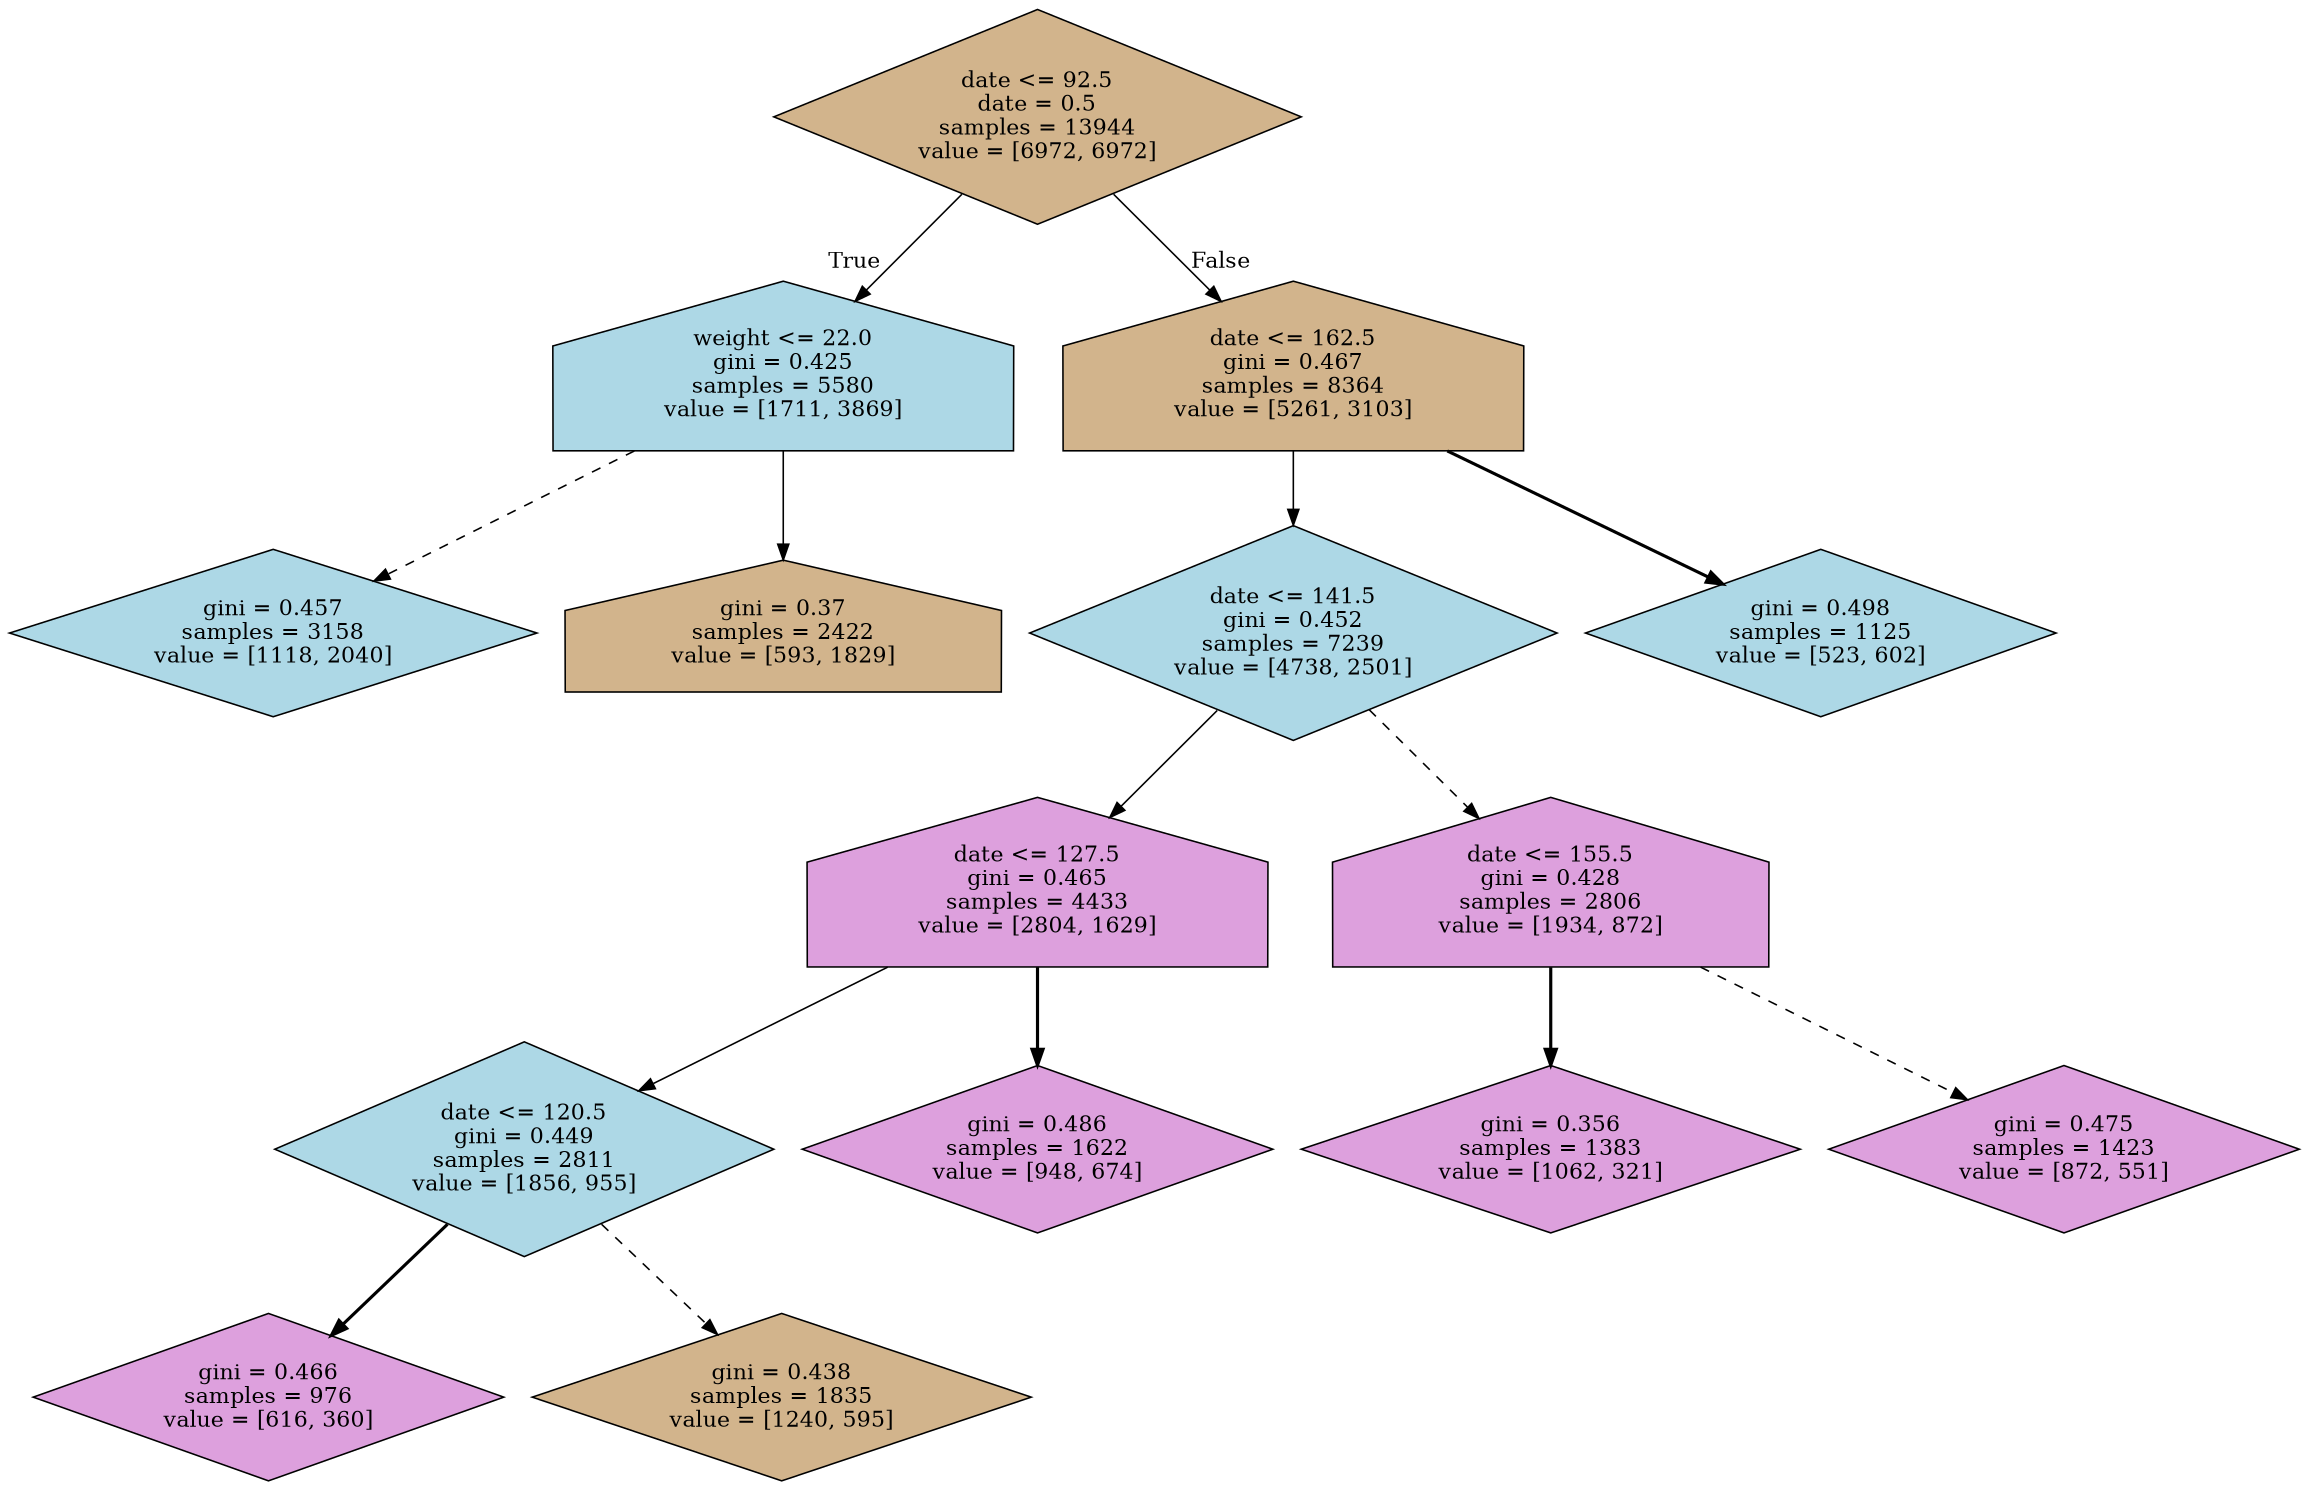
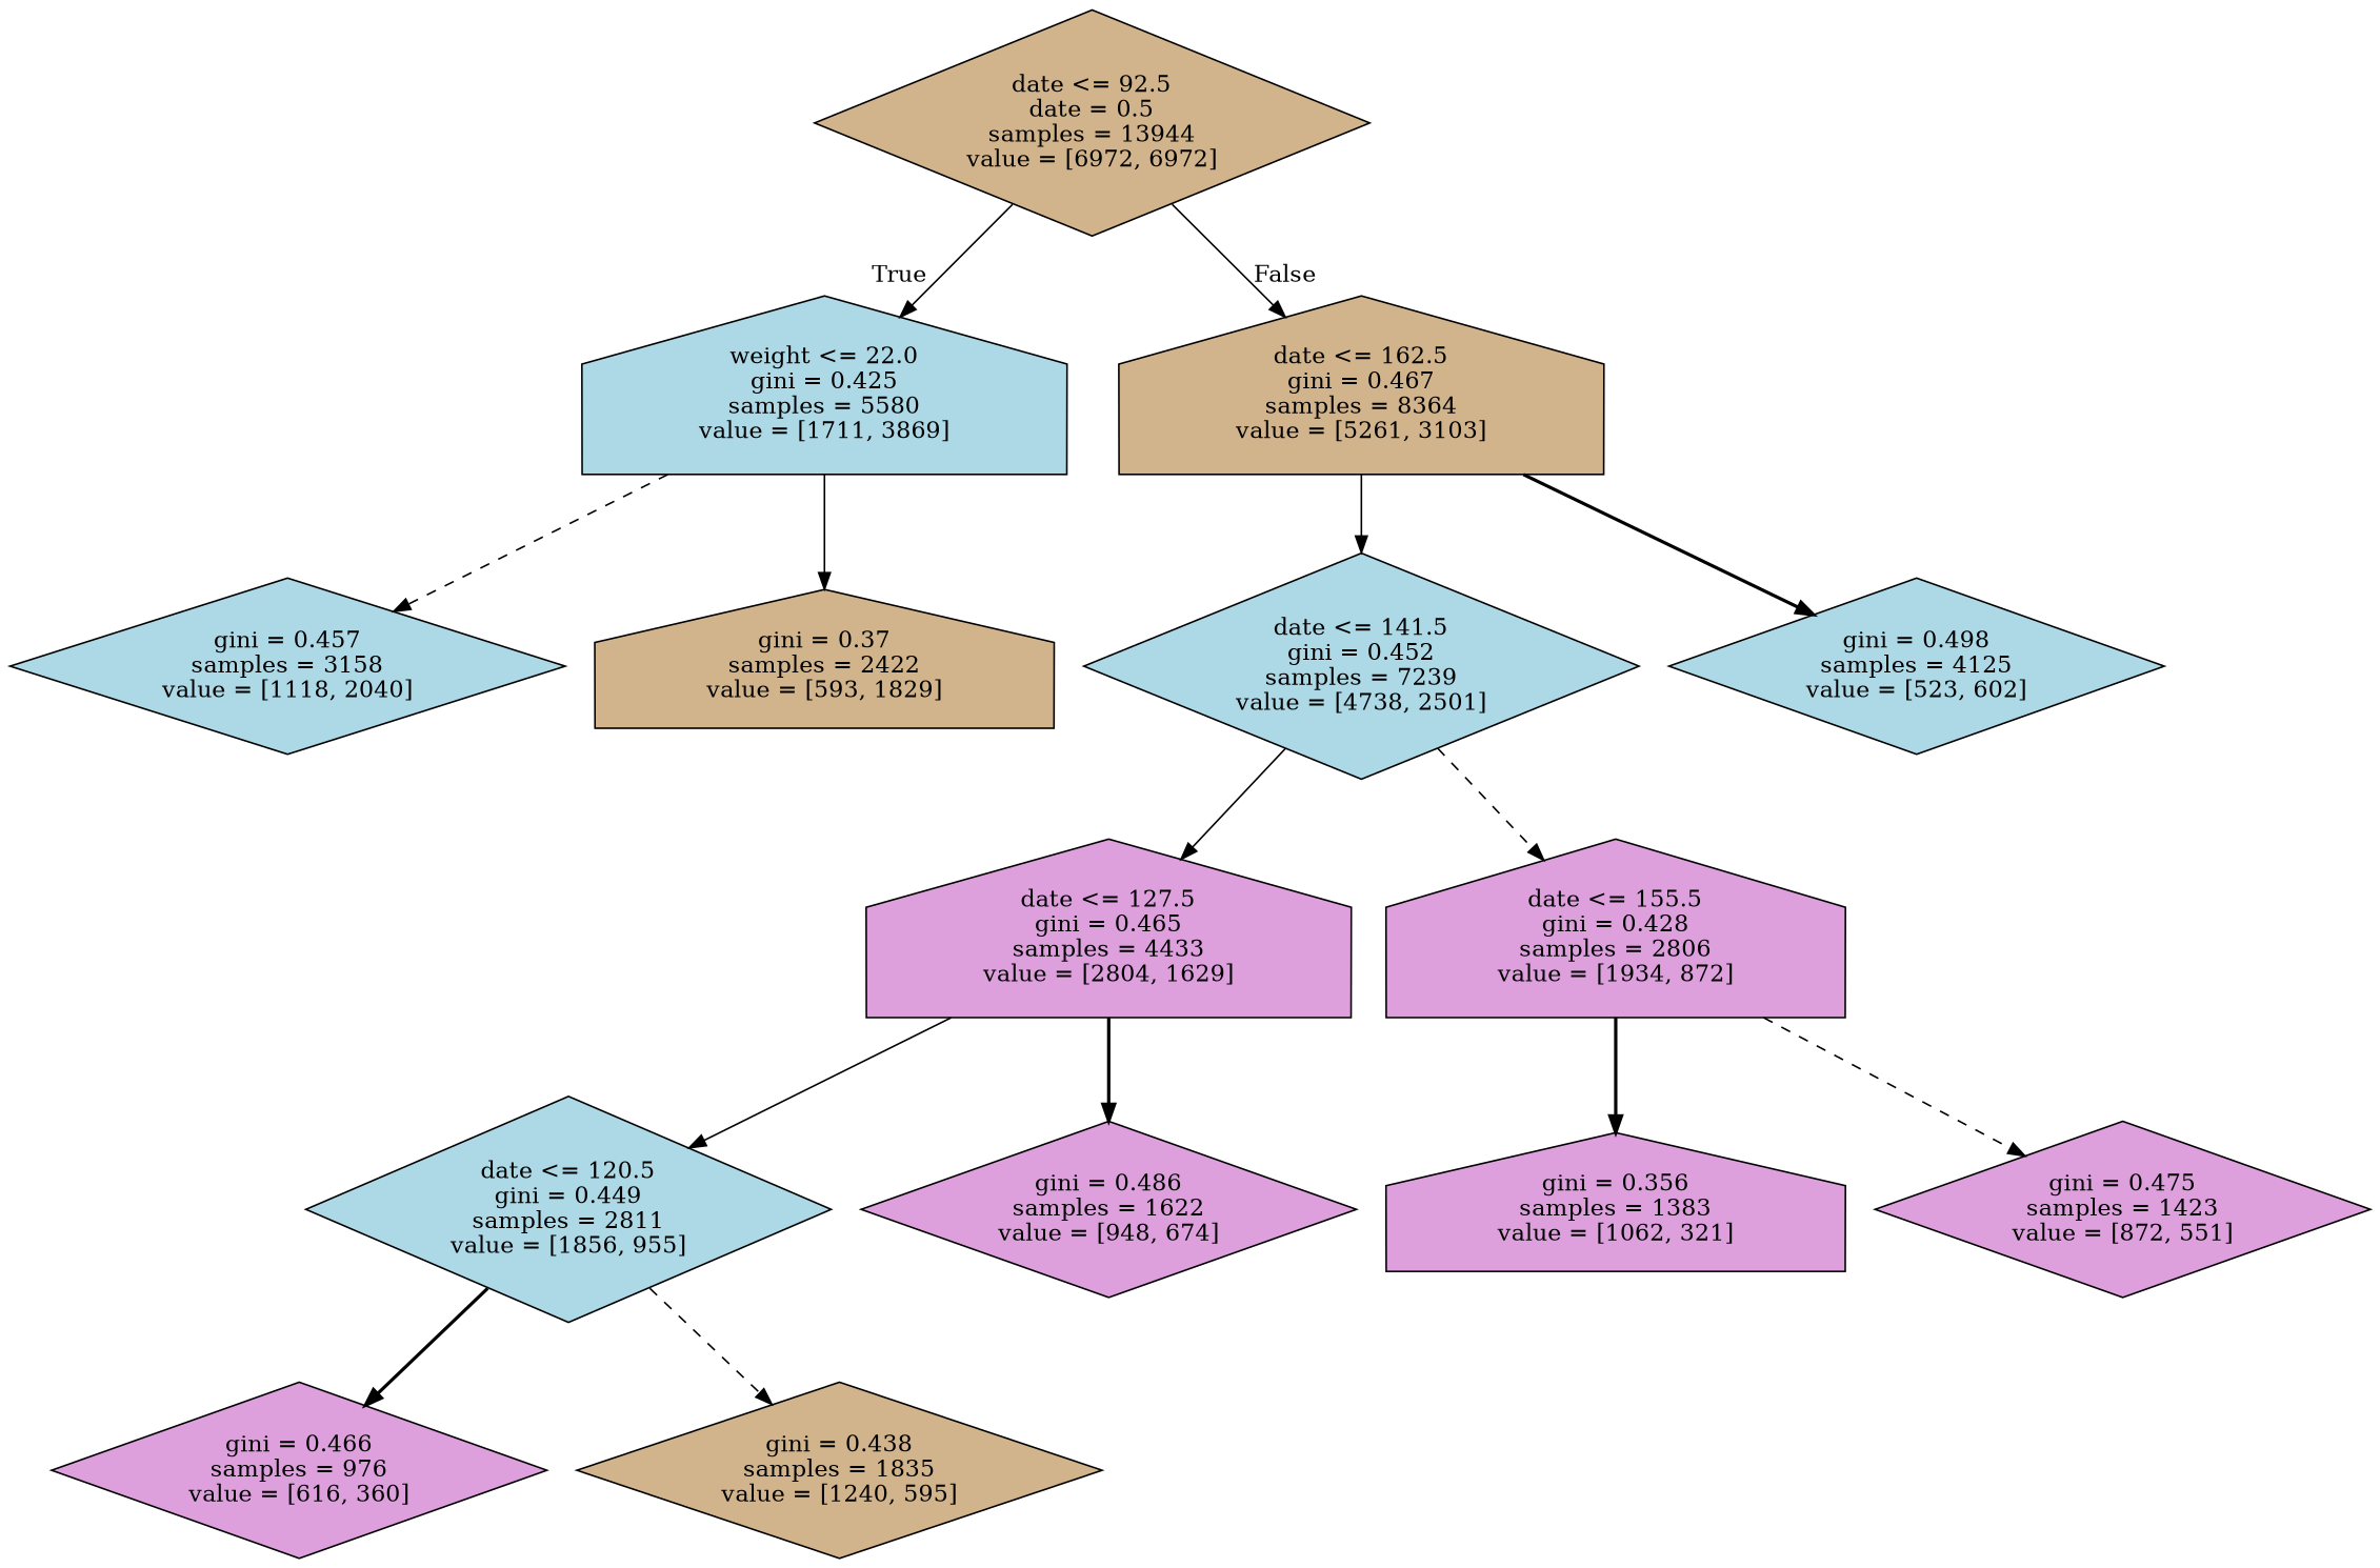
  digraph {
    node [color=black fillcolor=plum shape=diamond style=filled]
    edge [style=solid]
    n1 [fillcolor=tan label="date <= 92.5\ndate = 0.5\nsamples = 13944\nvalue = [6972, 6972]"]
    n2 [fillcolor=lightblue label="weight <= 22.0\ngini = 0.425\nsamples = 5580\nvalue = [1711, 3869]" shape=house]
    n3 [fillcolor=tan label="date <= 162.5\ngini = 0.467\nsamples = 8364\nvalue = [5261, 3103]" shape=house]
    n4 [fillcolor=lightblue label="gini = 0.457\nsamples = 3158\nvalue = [1118, 2040]"]
    n5 [fillcolor=tan label="gini = 0.37\nsamples = 2422\nvalue = [593, 1829]" shape=house]
    n6 [fillcolor=lightblue label="date <= 141.5\ngini = 0.452\nsamples = 7239\nvalue = [4738, 2501]"]
-   n7 [fillcolor=lightblue label="gini = 0.498\nsamples = 1125\nvalue = [523, 602]"]
+   n7 [fillcolor=lightblue label="gini = 0.498\nsamples = 4125\nvalue = [523, 602]"]
    n8 [label="date <= 127.5\ngini = 0.465\nsamples = 4433\nvalue = [2804, 1629]" shape=house]
    n9 [label="date <= 155.5\ngini = 0.428\nsamples = 2806\nvalue = [1934, 872]" shape=house]
    n10 [fillcolor=lightblue label="date <= 120.5\ngini = 0.449\nsamples = 2811\nvalue = [1856, 955]"]
    n11 [label="gini = 0.486\nsamples = 1622\nvalue = [948, 674]"]
-   n12 [label="gini = 0.356\nsamples = 1383\nvalue = [1062, 321]"]
+   n12 [label="gini = 0.356\nsamples = 1383\nvalue = [1062, 321]" shape=house]
    n13 [label="gini = 0.475\nsamples = 1423\nvalue = [872, 551]"]
    n14 [label="gini = 0.466\nsamples = 976\nvalue = [616, 360]"]
    n15 [fillcolor=tan label="gini = 0.438\nsamples = 1835\nvalue = [1240, 595]"]
    n1 -> n2 [headlabel=True labelangle=45 labeldistance=2.5]
    n1 -> n3 [headlabel=False labelangle=-45 labeldistance=2.5]
    n2 -> n4 [style=dashed]
    n2 -> n5
    n3 -> n6
    n3 -> n7 [style=bold]
    n6 -> n8
    n6 -> n9 [style=dashed]
    n8 -> n10
    n8 -> n11 [style=bold]
    n9 -> n12 [style=bold]
    n9 -> n13 [style=dashed]
    n10 -> n14 [style=bold]
    n10 -> n15 [style=dashed]
  }
